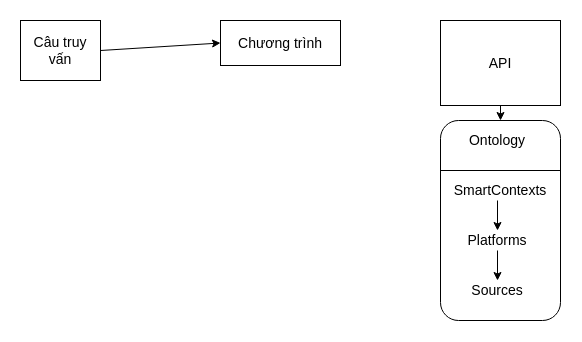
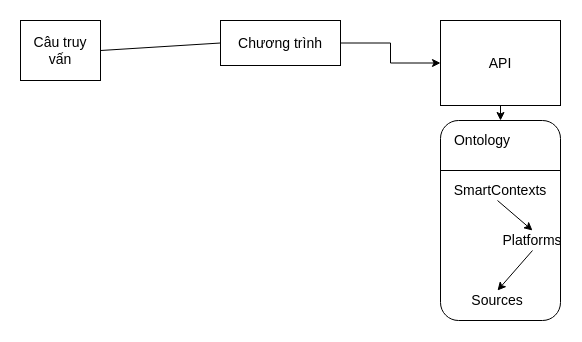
  <mxCell id="0" />
  <mxCell id="1" parent="0" />
  <mxCell id="2" value="&lt;font style=&quot;font-size: 14px&quot;&gt;Câu truy vấn&lt;br&gt;&lt;/font&gt;" style="rounded=0;whiteSpace=wrap;html=1;" vertex="1" parent="1"><mxGeometry x="20" y="20" width="80" height="60" as="geometry" /></mxCell>
+ <mxCell id="3" style="edgeStyle=orthogonalEdgeStyle;rounded=0;orthogonalLoop=1;jettySize=auto;html=1;exitX=1;exitY=0.5;exitDx=0;exitDy=0;entryX=0;entryY=0.5;entryDx=0;entryDy=0;" edge="1" parent="1" source="4" target="6"><mxGeometry relative="1" as="geometry" /></mxCell>
  <mxCell id="4" value="&lt;font style=&quot;font-size: 14px&quot;&gt;Chương trình&lt;br&gt;&lt;/font&gt;" style="rounded=0;whiteSpace=wrap;html=1;" vertex="1" parent="1"><mxGeometry x="220" y="20" width="120" height="45" as="geometry" /></mxCell>
  <mxCell id="5" style="edgeStyle=orthogonalEdgeStyle;rounded=0;orthogonalLoop=1;jettySize=auto;html=1;exitX=0.5;exitY=1;exitDx=0;exitDy=0;entryX=0.5;entryY=0;entryDx=0;entryDy=0;" edge="1" parent="1" source="6" target="7"><mxGeometry relative="1" as="geometry" /></mxCell>
  <mxCell id="6" value="&lt;font style=&quot;font-size: 14px&quot;&gt;API&lt;br&gt;&lt;/font&gt;" style="rounded=0;whiteSpace=wrap;html=1;" vertex="1" parent="1"><mxGeometry x="440" y="20" width="120" height="85" as="geometry" /></mxCell>
  <mxCell id="7" value="" style="rounded=1;whiteSpace=wrap;html=1;" vertex="1" parent="1"><mxGeometry x="440" y="120" width="120" height="200" as="geometry" /></mxCell>
- <mxCell id="8" value="&lt;font style=&quot;font-size: 14px&quot;&gt;Ontology&lt;/font&gt;" style="text;html=1;strokeColor=none;fillColor=none;align=center;verticalAlign=middle;whiteSpace=wrap;rounded=0;" vertex="1" parent="1"><mxGeometry x="477" y="130" width="40" height="20" as="geometry" /></mxCell>
+ <mxCell id="8" value="&lt;font style=&quot;font-size: 14px&quot;&gt;Ontology&lt;/font&gt;" style="text;html=1;strokeColor=none;fillColor=none;align=center;verticalAlign=middle;whiteSpace=wrap;rounded=0;" vertex="1" parent="1"><mxGeometry x="462" y="130" width="40" height="20" as="geometry" /></mxCell>
  <mxCell id="9" value="&lt;font style=&quot;font-size: 14px&quot;&gt;SmartContexts&lt;/font&gt;" style="text;html=1;strokeColor=none;fillColor=none;align=center;verticalAlign=middle;whiteSpace=wrap;rounded=0;" vertex="1" parent="1"><mxGeometry x="480" y="180" width="40" height="20" as="geometry" /></mxCell>
- <mxCell id="10" value="&lt;font style=&quot;font-size: 14px&quot;&gt;Platforms&lt;/font&gt;" style="text;html=1;strokeColor=none;fillColor=none;align=center;verticalAlign=middle;whiteSpace=wrap;rounded=0;" vertex="1" parent="1"><mxGeometry x="477" y="230" width="40" height="20" as="geometry" /></mxCell>
- <mxCell id="11" value="&lt;font style=&quot;font-size: 14px&quot;&gt;Sources&lt;/font&gt;" style="text;html=1;strokeColor=none;fillColor=none;align=center;verticalAlign=middle;whiteSpace=wrap;rounded=0;" vertex="1" parent="1"><mxGeometry x="477" y="280" width="40" height="20" as="geometry" /></mxCell>
+ <mxCell id="10" value="&lt;font style=&quot;font-size: 14px&quot;&gt;Platforms&lt;/font&gt;" style="text;html=1;strokeColor=none;fillColor=none;align=center;verticalAlign=middle;whiteSpace=wrap;rounded=0;" vertex="1" parent="1"><mxGeometry x="512" y="230" width="40" height="20" as="geometry" /></mxCell>
+ <mxCell id="11" value="&lt;font style=&quot;font-size: 14px&quot;&gt;Sources&lt;/font&gt;" style="text;html=1;strokeColor=none;fillColor=none;align=center;verticalAlign=middle;whiteSpace=wrap;rounded=0;" vertex="1" parent="1"><mxGeometry x="477" y="290" width="40" height="20" as="geometry" /></mxCell>
  <mxCell id="12" value="" style="endArrow=none;html=1;entryX=1;entryY=0.25;entryDx=0;entryDy=0;exitX=0;exitY=0.25;exitDx=0;exitDy=0;" edge="1" parent="1" source="7" target="7"><mxGeometry width="50" height="50" relative="1" as="geometry"><mxPoint x="470" y="200" as="sourcePoint" /><mxPoint x="520" y="150" as="targetPoint" /></mxGeometry></mxCell>
  <mxCell id="13" value="" style="endArrow=classic;html=1;entryX=0.5;entryY=0;entryDx=0;entryDy=0;" edge="1" parent="1" target="10"><mxGeometry width="50" height="50" relative="1" as="geometry"><mxPoint x="497" y="200" as="sourcePoint" /><mxPoint x="70" y="340" as="targetPoint" /></mxGeometry></mxCell>
  <mxCell id="14" value="" style="endArrow=classic;html=1;entryX=0.5;entryY=0;entryDx=0;entryDy=0;exitX=0.5;exitY=1;exitDx=0;exitDy=0;" edge="1" parent="1" source="10" target="11"><mxGeometry width="50" height="50" relative="1" as="geometry"><mxPoint x="507" y="210" as="sourcePoint" /><mxPoint x="507" y="240" as="targetPoint" /></mxGeometry></mxCell>
- <mxCell id="15" value="" style="endArrow=classic;html=1;entryX=0;entryY=0.5;entryDx=0;entryDy=0;exitX=1;exitY=0.5;exitDx=0;exitDy=0;" edge="1" parent="1" source="2" target="4"><mxGeometry width="50" height="50" relative="1" as="geometry"><mxPoint x="20" y="390" as="sourcePoint" /><mxPoint x="70" y="340" as="targetPoint" /></mxGeometry></mxCell>
+ <mxCell id="15" value="" style="endArrow=none;html=1;entryX=0;entryY=0.5;entryDx=0;entryDy=0;exitX=1;exitY=0.5;exitDx=0;exitDy=0;" edge="1" parent="1" source="2" target="4"><mxGeometry width="50" height="50" relative="1" as="geometry"><mxPoint x="20" y="390" as="sourcePoint" /><mxPoint x="70" y="340" as="targetPoint" /></mxGeometry></mxCell>
